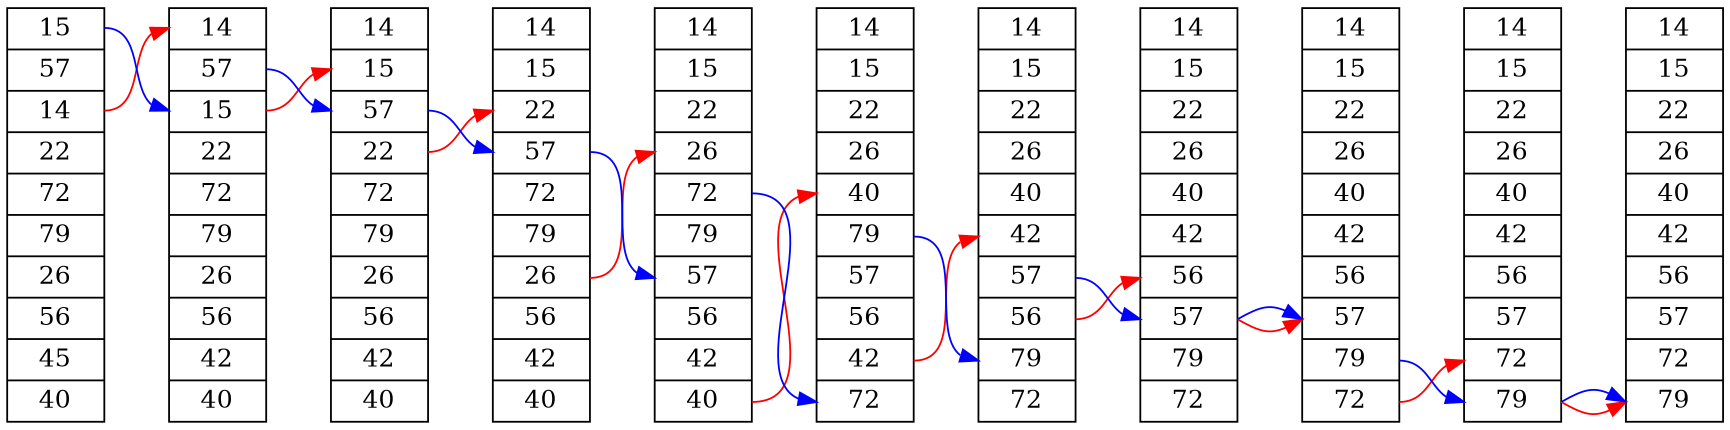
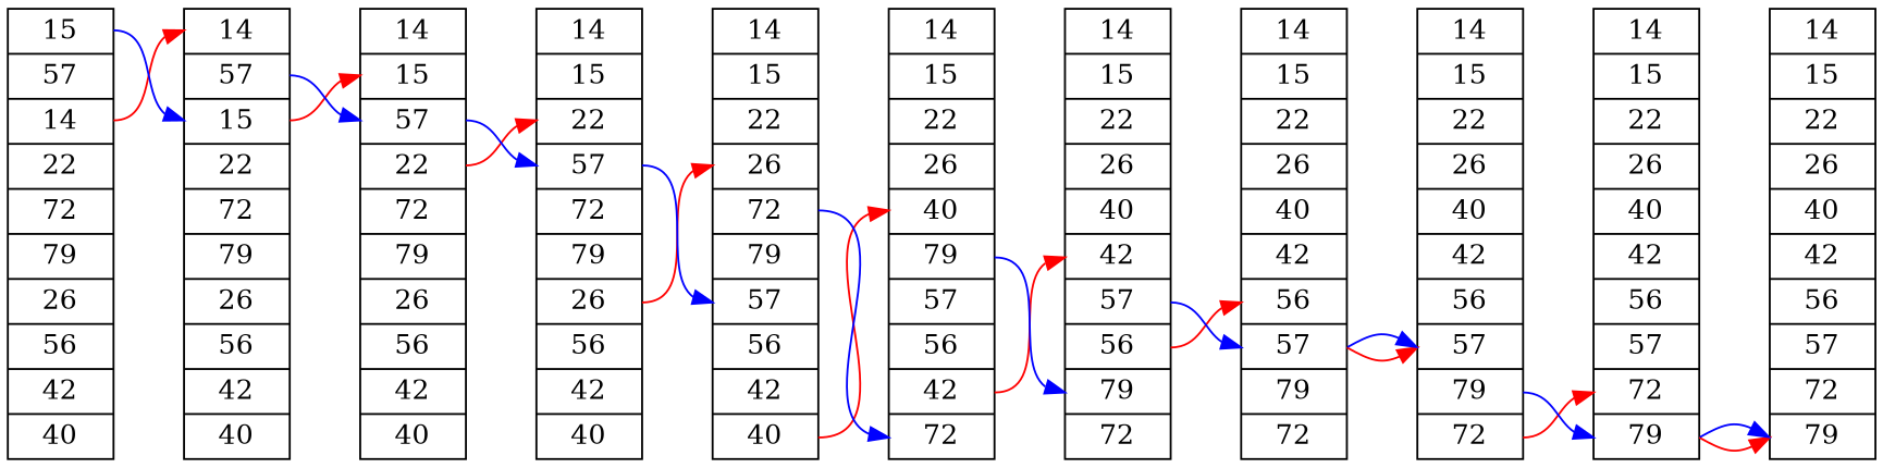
  digraph {
    rankdir=LR
    node [shape=record]
    edge [color=red headport=f9 tailport=f9]
-   n1 [label="<f0> 15 | <f1> 57 | <f2> 14 | <f3> 22 | <f4> 72 | <f5> 79 | <f6> 26 | <f7> 56 | <f8> 45 | <f9> 40"]
+   n1 [label="<f0> 15 | <f1> 57 | <f2> 14 | <f3> 22 | <f4> 72 | <f5> 79 | <f6> 26 | <f7> 56 | <f8> 42 | <f9> 40"]
    n2 [label="<f0> 14 | <f1> 57 | <f2> 15 | <f3> 22 | <f4> 72 | <f5> 79 | <f6> 26 | <f7> 56 | <f8> 42 | <f9> 40"]
    n3 [label="<f0> 14 | <f1> 15 | <f2> 57 | <f3> 22 | <f4> 72 | <f5> 79 | <f6> 26 | <f7> 56 | <f8> 42 | <f9> 40"]
    n4 [label="<f0> 14 | <f1> 15 | <f2> 22 | <f3> 57 | <f4> 72 | <f5> 79 | <f6> 26 | <f7> 56 | <f8> 42 | <f9> 40"]
    n5 [label="<f0> 14 | <f1> 15 | <f2> 22 | <f3> 26 | <f4> 72 | <f5> 79 | <f6> 57 | <f7> 56 | <f8> 42 | <f9> 40"]
    n6 [label="<f0> 14 | <f1> 15 | <f2> 22 | <f3> 26 | <f4> 40 | <f5> 79 | <f6> 57 | <f7> 56 | <f8> 42 | <f9> 72"]
    n7 [label="<f0> 14 | <f1> 15 | <f2> 22 | <f3> 26 | <f4> 40 | <f5> 42 | <f6> 57 | <f7> 56 | <f8> 79 | <f9> 72"]
    n8 [label="<f0> 14 | <f1> 15 | <f2> 22 | <f3> 26 | <f4> 40 | <f5> 42 | <f6> 56 | <f7> 57 | <f8> 79 | <f9> 72"]
    n9 [label="<f0> 14 | <f1> 15 | <f2> 22 | <f3> 26 | <f4> 40 | <f5> 42 | <f6> 56 | <f7> 57 | <f8> 79 | <f9> 72"]
    n10 [label="<f0> 14 | <f1> 15 | <f2> 22 | <f3> 26 | <f4> 40 | <f5> 42 | <f6> 56 | <f7> 57 | <f8> 72 | <f9> 79"]
    n11 [label="<f0> 14 | <f1> 15 | <f2> 22 | <f3> 26 | <f4> 40 | <f5> 42 | <f6> 56 | <f7> 57 | <f8> 72 | <f9> 79"]
    n1 -> n2 [headport=f0 tailport=f2]
    n1 -> n2 [color=blue headport=f2 tailport=f0]
    n2 -> n3 [headport=f1 tailport=f2]
    n2 -> n3 [color=blue headport=f2 tailport=f1]
    n3 -> n4 [headport=f2 tailport=f3]
    n3 -> n4 [color=blue headport=f3 tailport=f2]
    n4 -> n5 [headport=f3 tailport=f6]
    n4 -> n5 [color=blue headport=f6 tailport=f3]
    n5 -> n6 [headport=f4]
    n5 -> n6 [color=blue tailport=f4]
    n6 -> n7 [headport=f5 tailport=f8]
    n6 -> n7 [color=blue headport=f8 tailport=f5]
    n7 -> n8 [headport=f6 tailport=f7]
    n7 -> n8 [color=blue headport=f7 tailport=f6]
    n8 -> n9 [headport=f7 tailport=f7]
    n8 -> n9 [color=blue headport=f7 tailport=f7]
    n9 -> n10 [headport=f8]
    n9 -> n10 [color=blue tailport=f8]
    n10 -> n11
    n10 -> n11 [color=blue]
  }
